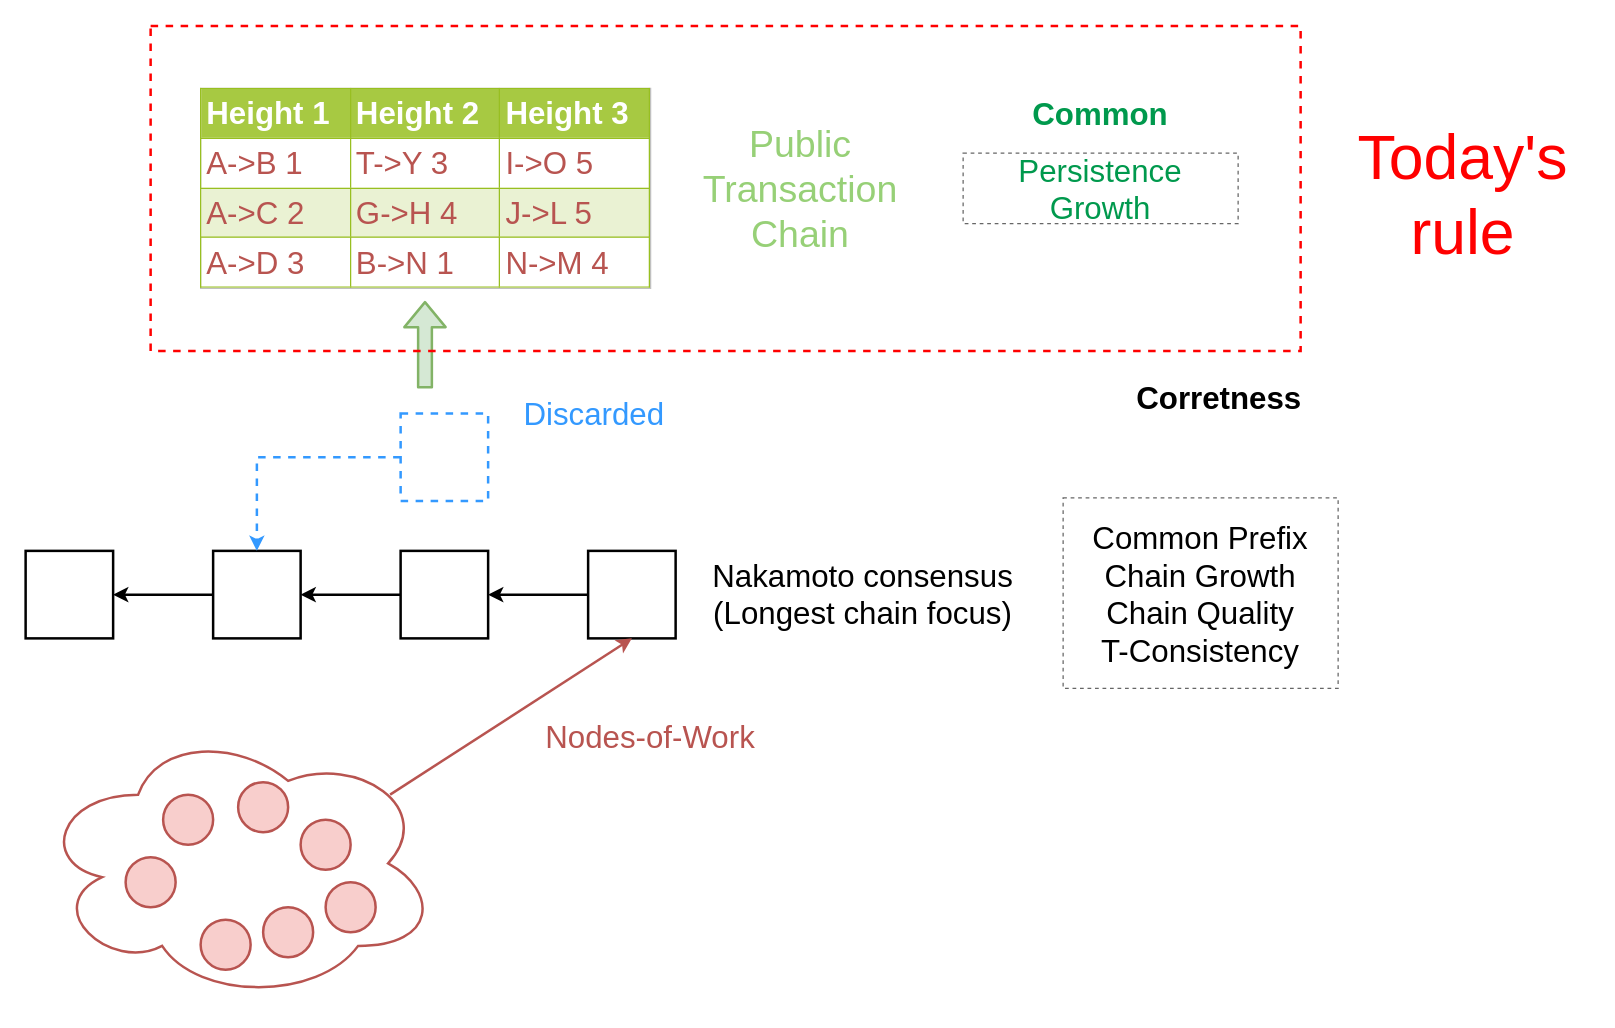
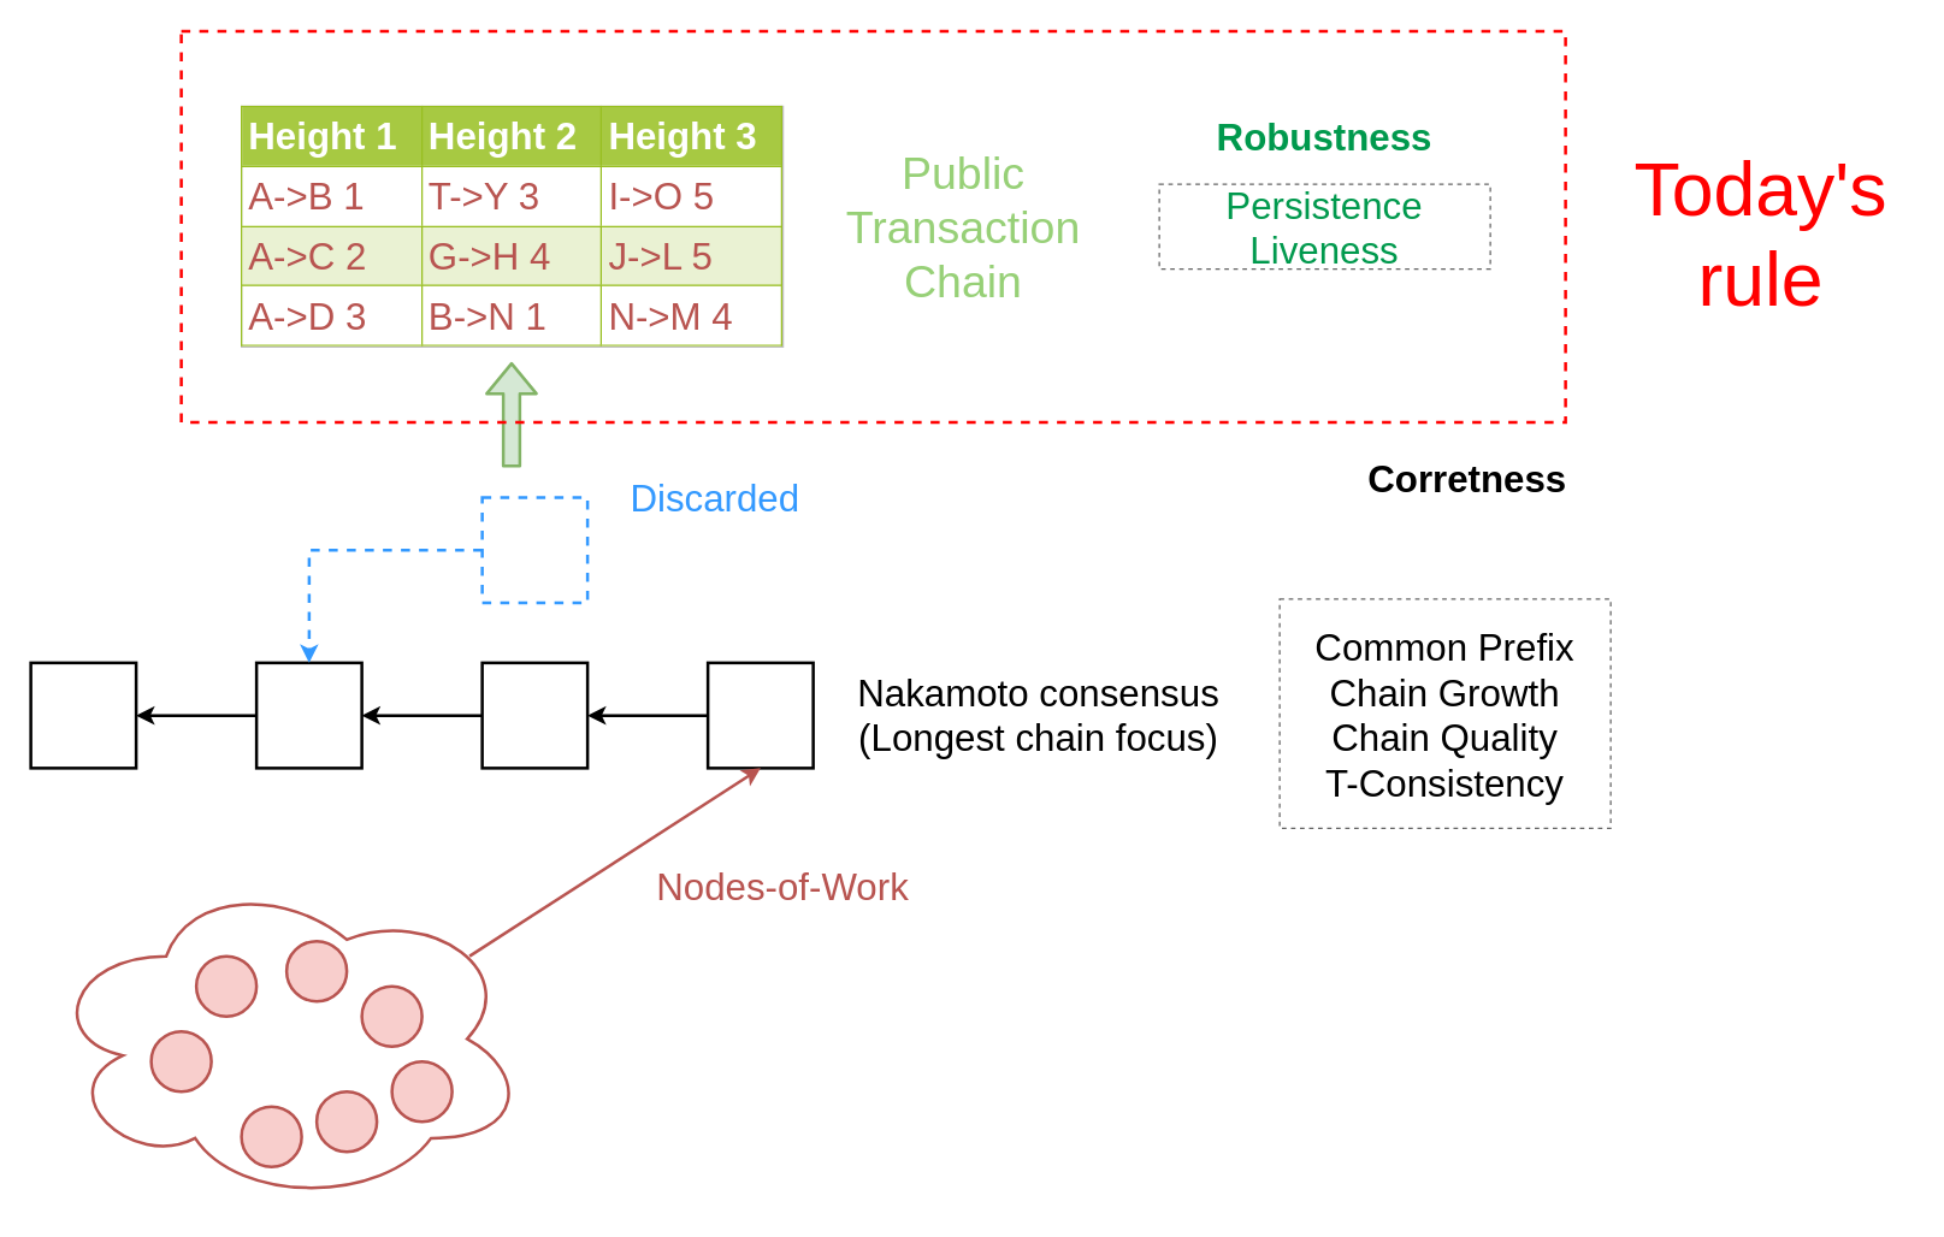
  <mxCell id="0" />
  <mxCell id="1" parent="0" />
  <mxCell id="2" value="" style="ellipse;shape=cloud;whiteSpace=wrap;html=1;strokeWidth=2;strokeColor=#B85450;" vertex="1" parent="1"><mxGeometry x="30" y="580" width="320" height="220" as="geometry" /></mxCell>
  <mxCell id="3" style="edgeStyle=orthogonalEdgeStyle;rounded=0;orthogonalLoop=1;jettySize=auto;html=1;entryX=1;entryY=0.5;entryDx=0;entryDy=0;strokeWidth=2;" edge="1" parent="1" source="4" target="8"><mxGeometry relative="1" as="geometry"><mxPoint x="240" y="475" as="targetPoint" /></mxGeometry></mxCell>
  <mxCell id="4" value="" style="rounded=0;whiteSpace=wrap;html=1;strokeWidth=2;" vertex="1" parent="1"><mxGeometry x="320" y="440" width="70" height="70" as="geometry" /></mxCell>
  <mxCell id="5" value="" style="edgeStyle=orthogonalEdgeStyle;rounded=0;orthogonalLoop=1;jettySize=auto;html=1;strokeWidth=2;fontSize=25;fontColor=#B85450;" edge="1" parent="1" source="6" target="4"><mxGeometry relative="1" as="geometry" /></mxCell>
  <mxCell id="6" value="" style="rounded=0;whiteSpace=wrap;html=1;strokeWidth=2;" vertex="1" parent="1"><mxGeometry x="470" y="440" width="70" height="70" as="geometry" /></mxCell>
  <mxCell id="7" value="" style="edgeStyle=orthogonalEdgeStyle;rounded=0;orthogonalLoop=1;jettySize=auto;html=1;strokeWidth=2;" edge="1" parent="1" source="8" target="9"><mxGeometry relative="1" as="geometry" /></mxCell>
  <mxCell id="8" value="" style="rounded=0;whiteSpace=wrap;html=1;strokeWidth=2;" vertex="1" parent="1"><mxGeometry x="170" y="440" width="70" height="70" as="geometry" /></mxCell>
  <mxCell id="9" value="" style="rounded=0;whiteSpace=wrap;html=1;strokeWidth=2;" vertex="1" parent="1"><mxGeometry x="20" y="440" width="70" height="70" as="geometry" /></mxCell>
  <mxCell id="10" value="" style="ellipse;whiteSpace=wrap;html=1;aspect=fixed;strokeWidth=2;fillColor=#f8cecc;strokeColor=#b85450;" vertex="1" parent="1"><mxGeometry x="100" y="685" width="40" height="40" as="geometry" /></mxCell>
  <mxCell id="11" value="" style="ellipse;whiteSpace=wrap;html=1;aspect=fixed;strokeWidth=2;fillColor=#f8cecc;strokeColor=#b85450;" vertex="1" parent="1"><mxGeometry x="210" y="725" width="40" height="40" as="geometry" /></mxCell>
  <mxCell id="12" value="" style="ellipse;whiteSpace=wrap;html=1;aspect=fixed;strokeWidth=2;fillColor=#f8cecc;strokeColor=#b85450;" vertex="1" parent="1"><mxGeometry x="130" y="635" width="40" height="40" as="geometry" /></mxCell>
  <mxCell id="13" value="" style="ellipse;whiteSpace=wrap;html=1;aspect=fixed;strokeWidth=2;fillColor=#f8cecc;strokeColor=#b85450;" vertex="1" parent="1"><mxGeometry x="160" y="735" width="40" height="40" as="geometry" /></mxCell>
  <mxCell id="14" value="" style="ellipse;whiteSpace=wrap;html=1;aspect=fixed;strokeWidth=2;fillColor=#f8cecc;strokeColor=#b85450;" vertex="1" parent="1"><mxGeometry x="190" y="625" width="40" height="40" as="geometry" /></mxCell>
  <mxCell id="15" value="" style="ellipse;whiteSpace=wrap;html=1;aspect=fixed;strokeWidth=2;fillColor=#f8cecc;strokeColor=#b85450;" vertex="1" parent="1"><mxGeometry x="260" y="705" width="40" height="40" as="geometry" /></mxCell>
  <mxCell id="16" value="" style="ellipse;whiteSpace=wrap;html=1;aspect=fixed;strokeWidth=2;fillColor=#f8cecc;strokeColor=#b85450;" vertex="1" parent="1"><mxGeometry x="240" y="655" width="40" height="40" as="geometry" /></mxCell>
  <mxCell id="17" value="" style="edgeStyle=orthogonalEdgeStyle;rounded=0;orthogonalLoop=1;jettySize=auto;html=1;strokeWidth=2;entryX=0.5;entryY=0;entryDx=0;entryDy=0;strokeColor=#3399FF;dashed=1;" edge="1" parent="1" source="18" target="8"><mxGeometry relative="1" as="geometry"><mxPoint x="240" y="365" as="targetPoint" /></mxGeometry></mxCell>
  <mxCell id="18" value="" style="rounded=0;whiteSpace=wrap;html=1;strokeWidth=2;strokeColor=#3399FF;dashed=1;" vertex="1" parent="1"><mxGeometry x="320" y="330" width="70" height="70" as="geometry" /></mxCell>
  <mxCell id="19" value="" style="endArrow=classic;html=1;strokeWidth=2;entryX=0.5;entryY=1;entryDx=0;entryDy=0;fillColor=#f8cecc;strokeColor=#b85450;exitX=0.88;exitY=0.25;exitDx=0;exitDy=0;exitPerimeter=0;" edge="1" parent="1" source="2" target="6"><mxGeometry width="50" height="50" relative="1" as="geometry"><mxPoint x="70" y="650" as="sourcePoint" /><mxPoint x="120" y="600" as="targetPoint" /></mxGeometry></mxCell>
  <mxCell id="20" value="Nodes-of-Work" style="text;html=1;strokeColor=none;fillColor=none;align=center;verticalAlign=middle;whiteSpace=wrap;rounded=0;fontColor=#B85450;fontSize=25;" vertex="1" parent="1"><mxGeometry x="400" y="570" width="240" height="35" as="geometry" /></mxCell>
  <mxCell id="21" value="Nakamoto consensus (Longest chain focus)" style="text;html=1;align=center;verticalAlign=middle;whiteSpace=wrap;rounded=0;fontSize=25;" vertex="1" parent="1"><mxGeometry x="560" y="432.5" width="260" height="82.5" as="geometry" /></mxCell>
  <mxCell id="22" value="" style="shape=flexArrow;endArrow=classic;html=1;strokeColor=#82b366;strokeWidth=2;fontSize=25;fontColor=#B85450;fillColor=#d5e8d4;" edge="1" parent="1"><mxGeometry width="50" height="50" relative="1" as="geometry"><mxPoint x="339.5" y="310" as="sourcePoint" /><mxPoint x="339.5" y="240" as="targetPoint" /></mxGeometry></mxCell>
  <mxCell id="23" value="&lt;table border=&quot;1&quot; width=&quot;100%&quot; cellpadding=&quot;4&quot; style=&quot;width: 100% ; height: 100% ; border-collapse: collapse&quot;&gt;&lt;tbody&gt;&lt;tr style=&quot;background-color: #a7c942 ; color: #ffffff ; border: 1px solid #98bf21&quot;&gt;&lt;th align=&quot;left&quot;&gt;Height 1&lt;/th&gt;&lt;th align=&quot;left&quot;&gt;Height 2&lt;/th&gt;&lt;th align=&quot;left&quot;&gt;Height 3&lt;/th&gt;&lt;/tr&gt;&lt;tr style=&quot;border: 1px solid #98bf21&quot;&gt;&lt;td&gt;A-&amp;gt;B 1&lt;/td&gt;&lt;td&gt;T-&amp;gt;Y 3&lt;/td&gt;&lt;td&gt;I-&amp;gt;O 5&lt;/td&gt;&lt;/tr&gt;&lt;tr style=&quot;background-color: #eaf2d3 ; border: 1px solid #98bf21&quot;&gt;&lt;td&gt;A-&amp;gt;C 2&lt;/td&gt;&lt;td&gt;G-&amp;gt;H 4&lt;/td&gt;&lt;td&gt;J-&amp;gt;L 5&lt;/td&gt;&lt;/tr&gt;&lt;tr style=&quot;border: 1px solid #98bf21&quot;&gt;&lt;td&gt;A-&amp;gt;D 3&lt;/td&gt;&lt;td&gt;B-&amp;gt;N 1&lt;/td&gt;&lt;td&gt;N-&amp;gt;M 4&lt;/td&gt;&lt;/tr&gt;&lt;/tbody&gt;&lt;/table&gt;" style="text;html=1;strokeColor=#c0c0c0;fillColor=#ffffff;overflow=fill;rounded=0;fontSize=25;fontColor=#B85450;" vertex="1" parent="1"><mxGeometry x="160" y="70" width="360" height="160" as="geometry" /></mxCell>
  <mxCell id="24" value="Public Transaction Chain" style="text;html=1;strokeColor=none;fillColor=none;align=center;verticalAlign=middle;whiteSpace=wrap;rounded=0;fontSize=30;fontColor=#97D077;" vertex="1" parent="1"><mxGeometry x="580" y="126.25" width="120" height="47.5" as="geometry" /></mxCell>
  <mxCell id="25" value="Discarded" style="text;html=1;strokeColor=none;fillColor=none;align=center;verticalAlign=middle;whiteSpace=wrap;rounded=0;fontSize=25;fontColor=#3399FF;" vertex="1" parent="1"><mxGeometry x="410" y="317.5" width="130" height="25" as="geometry" /></mxCell>
  <mxCell id="26" value="Common Prefix&lt;br&gt;Chain Growth&lt;br&gt;Chain Quality&lt;br&gt;T-Consistency" style="text;html=1;strokeColor=#666666;fillColor=none;align=center;verticalAlign=middle;whiteSpace=wrap;rounded=0;dashed=1;fontSize=25;fontColor=#000000;" vertex="1" parent="1"><mxGeometry x="850" y="397.5" width="220" height="152.5" as="geometry" /></mxCell>
- <mxCell id="27" value="Persistence&lt;br&gt;Growth" style="text;html=1;strokeColor=#666666;fillColor=none;align=center;verticalAlign=middle;whiteSpace=wrap;rounded=0;dashed=1;fontSize=25;fontColor=#00994D;" vertex="1" parent="1"><mxGeometry x="770" y="121.88" width="220" height="56.25" as="geometry" /></mxCell>
- <mxCell id="28" value="&lt;b&gt;Common&lt;/b&gt;" style="text;html=1;strokeColor=none;fillColor=none;align=center;verticalAlign=middle;whiteSpace=wrap;rounded=0;dashed=1;fontSize=25;fontColor=#00994D;" vertex="1" parent="1"><mxGeometry x="795" y="70" width="170" height="40" as="geometry" /></mxCell>
+ <mxCell id="27" value="Persistence&lt;br&gt;Liveness" style="text;html=1;strokeColor=#666666;fillColor=none;align=center;verticalAlign=middle;whiteSpace=wrap;rounded=0;dashed=1;fontSize=25;fontColor=#00994D;" vertex="1" parent="1"><mxGeometry x="770" y="121.88" width="220" height="56.25" as="geometry" /></mxCell>
+ <mxCell id="28" value="&lt;b&gt;Robustness&lt;/b&gt;" style="text;html=1;strokeColor=none;fillColor=none;align=center;verticalAlign=middle;whiteSpace=wrap;rounded=0;dashed=1;fontSize=25;fontColor=#00994D;" vertex="1" parent="1"><mxGeometry x="795" y="70" width="170" height="40" as="geometry" /></mxCell>
  <mxCell id="29" value="&lt;b&gt;Corretness&lt;/b&gt;" style="text;html=1;strokeColor=none;fillColor=none;align=center;verticalAlign=middle;whiteSpace=wrap;rounded=0;dashed=1;fontSize=25;fontColor=#000000;" vertex="1" parent="1"><mxGeometry x="900" y="297.5" width="150" height="38.75" as="geometry" /></mxCell>
  <mxCell id="30" value="" style="rounded=0;whiteSpace=wrap;html=1;dashed=1;strokeColor=#FF0000;strokeWidth=2;fillColor=none;fontSize=30;fontColor=#00994D;" vertex="1" parent="1"><mxGeometry x="120" width="920" height="260" as="geometry" y="20" /></mxCell>
  <mxCell id="31" value="Today's rule" style="text;html=1;strokeColor=none;fillColor=none;align=center;verticalAlign=middle;whiteSpace=wrap;rounded=0;dashed=1;fontSize=50;fontColor=#FF0000;" vertex="1" parent="1"><mxGeometry x="1070" y="90" width="200" height="130" as="geometry" /></mxCell>
